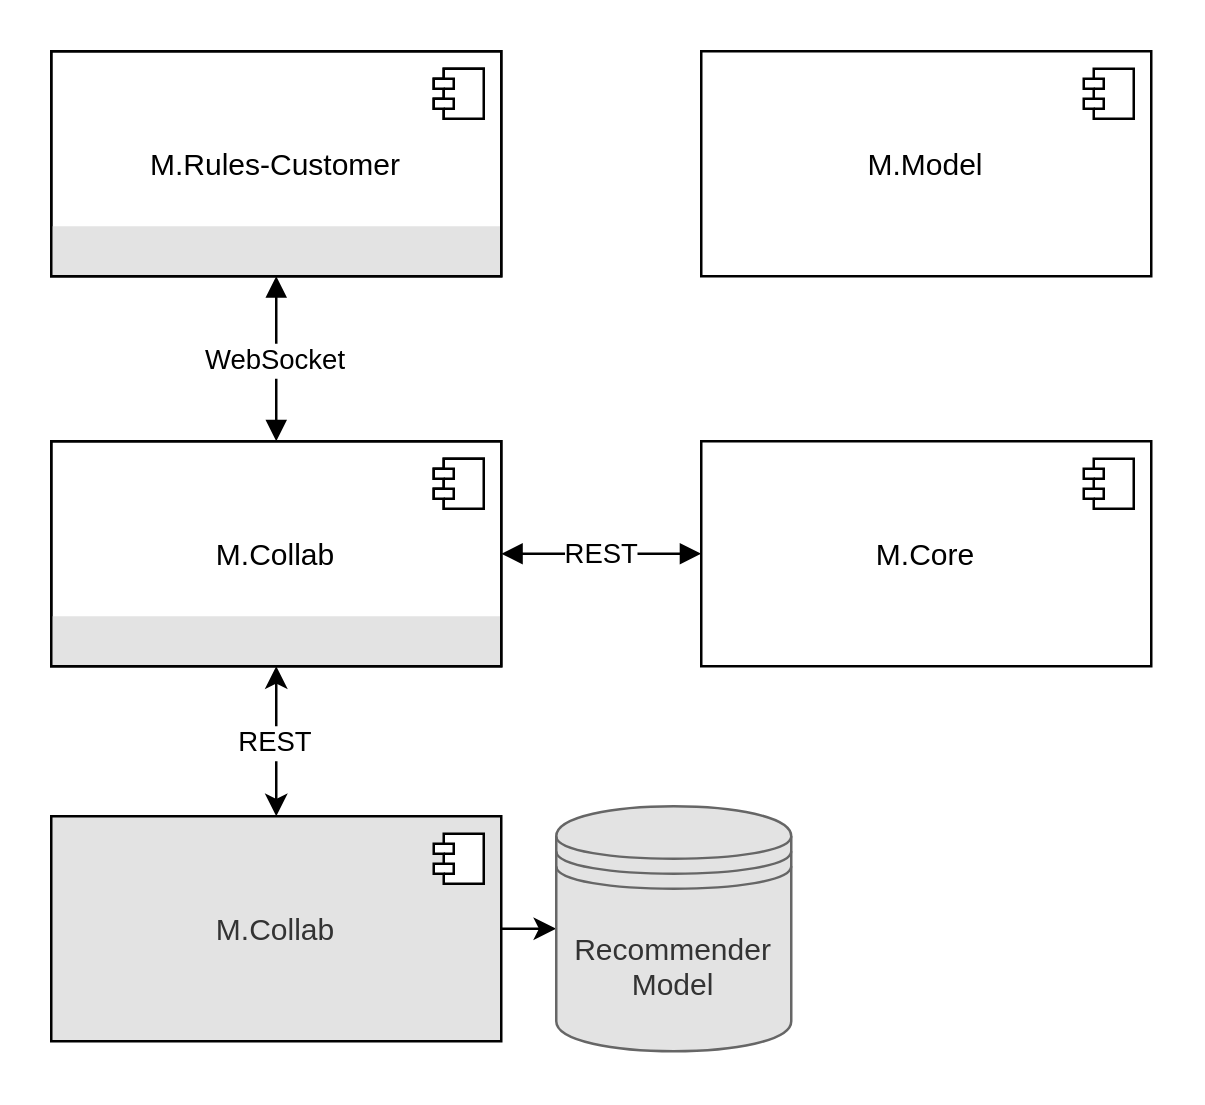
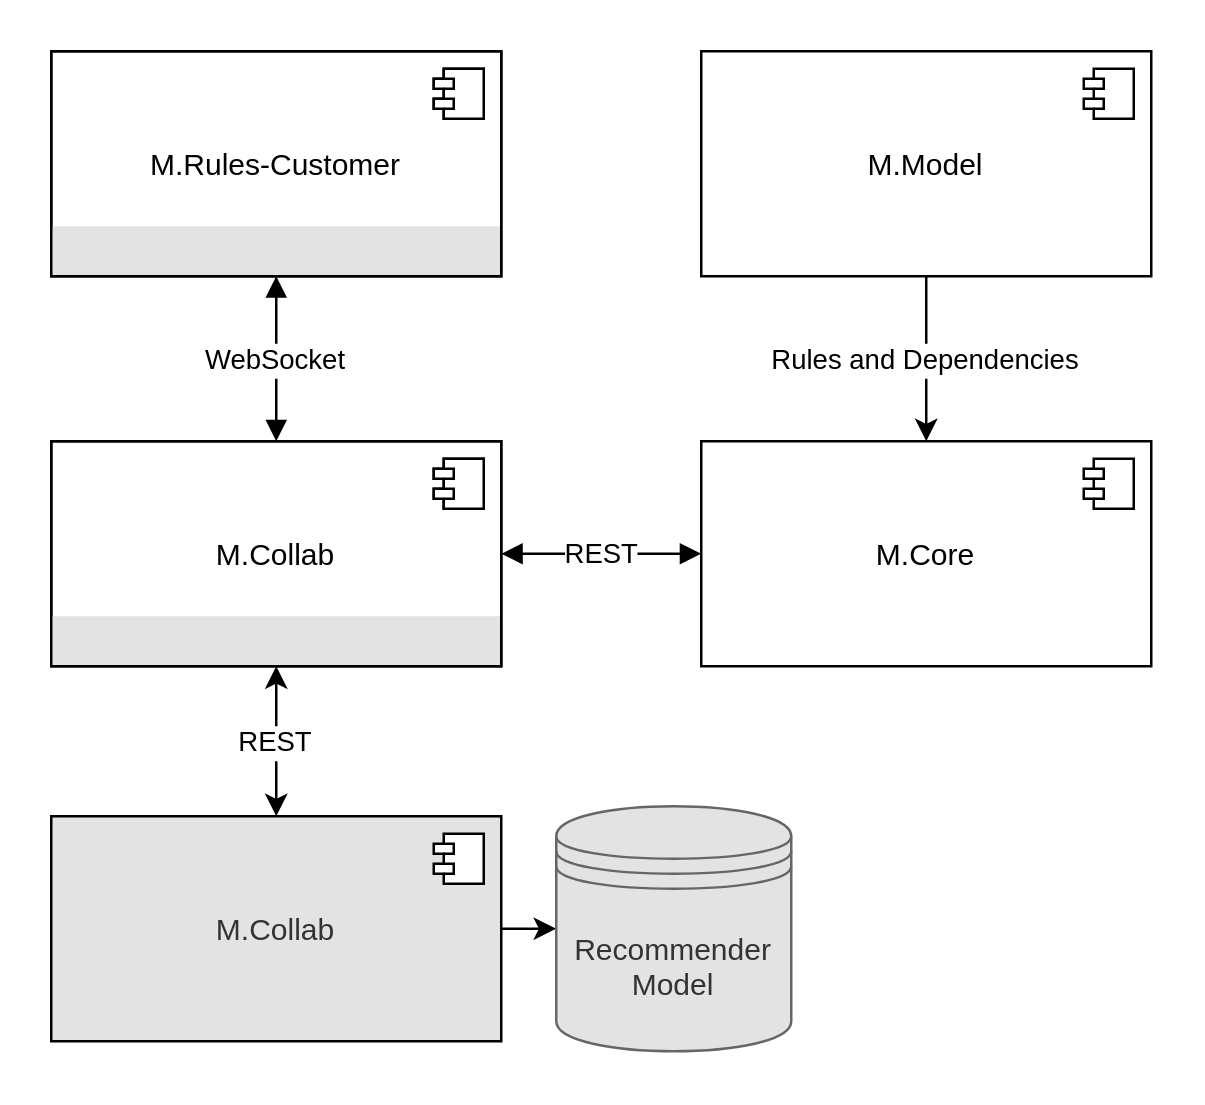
  <mxCell id="0" />
  <mxCell id="1" parent="0" />
+ <mxCell id="2" value="Rules and Dependencies" style="edgeStyle=orthogonalEdgeStyle;rounded=0;orthogonalLoop=1;jettySize=auto;" parent="1" source="3" target="9" edge="1"><mxGeometry x="-0.011" relative="1" as="geometry"><mxPoint as="offset" /></mxGeometry></mxCell>
  <mxCell id="3" value="M.Model" style="" parent="1" vertex="1"><mxGeometry x="280" y="20" width="180" height="90" as="geometry" /></mxCell>
  <mxCell id="4" value="" style="shape=component;jettyWidth=8;jettyHeight=4;" parent="3" vertex="1"><mxGeometry x="1" width="20" height="20" relative="1" as="geometry"><mxPoint x="-27" y="7" as="offset" /></mxGeometry></mxCell>
  <mxCell id="5" value="REST" style="edgeStyle=orthogonalEdgeStyle;rounded=0;orthogonalLoop=1;jettySize=auto;exitX=0.5;exitY=0;exitDx=0;exitDy=0;entryX=0.5;entryY=1;entryDx=0;entryDy=0;startArrow=classic;startFill=1;" parent="1" source="17" target="6" edge="1"><mxGeometry relative="1" as="geometry" /></mxCell>
  <mxCell id="6" value="M.Collab" style="gradientColor=none;shadow=0;glass=0;fillColor=#ffffff;fontColor=#000000;noLabel=1;" parent="1" vertex="1"><mxGeometry x="20" y="176" width="180" height="90" as="geometry" /></mxCell>
  <mxCell id="7" value="" style="shape=component;jettyWidth=8;jettyHeight=4;" parent="6" vertex="1"><mxGeometry x="1" width="20" height="20" relative="1" as="geometry"><mxPoint x="-27" y="7" as="offset" /></mxGeometry></mxCell>
  <mxCell id="8" value="" style="rounded=0;shadow=0;glass=0;comic=0;strokeColor=none;fillColor=#E3E3E3;gradientColor=none;" vertex="1" parent="6"><mxGeometry y="70" width="180" height="20" as="geometry" /></mxCell>
  <mxCell id="9" value="M.Core" style="" parent="1" vertex="1"><mxGeometry x="280" y="176" width="180" height="90" as="geometry" /></mxCell>
  <mxCell id="10" value="" style="shape=component;jettyWidth=8;jettyHeight=4;" parent="9" vertex="1"><mxGeometry x="1" width="20" height="20" relative="1" as="geometry"><mxPoint x="-27" y="7" as="offset" /></mxGeometry></mxCell>
  <mxCell id="11" value="REST" style="endArrow=block;startArrow=block;endFill=1;startFill=1;html=1;entryX=1;entryY=0.5;entryDx=0;entryDy=0;exitX=0;exitY=0.5;exitDx=0;exitDy=0;" parent="1" source="9" target="6" edge="1"><mxGeometry width="160" relative="1" as="geometry"><mxPoint x="140" y="186" as="sourcePoint" /><mxPoint x="300" y="186" as="targetPoint" /><mxPoint as="offset" /></mxGeometry></mxCell>
  <mxCell id="12" value="M.Collab-Customer" style="noLabel=1;" parent="1" vertex="1"><mxGeometry x="20" y="20" width="180" height="90" as="geometry" /></mxCell>
  <mxCell id="13" value="" style="shape=component;jettyWidth=8;jettyHeight=4;" parent="12" vertex="1"><mxGeometry x="1" width="20" height="20" relative="1" as="geometry"><mxPoint x="-27" y="7" as="offset" /></mxGeometry></mxCell>
  <mxCell id="14" value="" style="rounded=0;html=1;shadow=0;glass=0;comic=0;strokeColor=none;fillColor=#E3E3E3;gradientColor=none;" vertex="1" parent="12"><mxGeometry y="70" width="180" height="20" as="geometry" /></mxCell>
  <mxCell id="15" value="WebSocket" style="endArrow=block;startArrow=block;endFill=1;startFill=1;entryX=0.5;entryY=0;entryDx=0;entryDy=0;exitX=0.5;exitY=1;exitDx=0;exitDy=0;" parent="1" source="12" target="6" edge="1"><mxGeometry width="160" relative="1" as="geometry"><mxPoint x="290" y="231" as="sourcePoint" /><mxPoint x="210" y="231" as="targetPoint" /><mxPoint as="offset" /></mxGeometry></mxCell>
  <mxCell id="16" style="edgeStyle=orthogonalEdgeStyle;rounded=0;orthogonalLoop=1;jettySize=auto;html=1;exitX=1;exitY=0.5;exitDx=0;exitDy=0;entryX=0;entryY=0.5;entryDx=0;entryDy=0;startArrow=none;startFill=0;" parent="1" source="17" target="19" edge="1"><mxGeometry relative="1" as="geometry" /></mxCell>
  <mxCell id="17" value="M.Collab" style="comic=0;shadow=0;rounded=0;glass=0;fillColor=#E3E3E3;strokeColor=#000000;fontColor=#333333;noLabel=0;" parent="1" vertex="1"><mxGeometry x="20" y="326" width="180" height="90" as="geometry" /></mxCell>
  <mxCell id="18" value="" style="shape=component;jettyWidth=8;jettyHeight=4;" parent="17" vertex="1"><mxGeometry x="1" width="20" height="20" relative="1" as="geometry"><mxPoint x="-27" y="7" as="offset" /></mxGeometry></mxCell>
  <mxCell id="19" value="Recommender&#10;Model" style="shape=datastore;fillColor=#E3E3E3;strokeColor=#666666;fontColor=#333333;" parent="1" vertex="1"><mxGeometry x="222" y="322" width="94" height="98" as="geometry" /></mxCell>
  <mxCell id="20" value="M.Collab" style="gradientColor=none;shadow=0;glass=0;fillColor=none;fontColor=#000000;noLabel=0;" vertex="1" parent="1"><mxGeometry x="20" y="176" width="180" height="90" as="geometry" /></mxCell>
  <mxCell id="21" value="" style="shape=component;jettyWidth=8;jettyHeight=4;" vertex="1" parent="20"><mxGeometry x="1" width="20" height="20" relative="1" as="geometry"><mxPoint x="-27" y="7" as="offset" /></mxGeometry></mxCell>
  <mxCell id="22" value="M.Rules-Customer" style="noLabel=0;fillColor=none;" vertex="1" parent="1"><mxGeometry x="20" y="20" width="180" height="90" as="geometry" /></mxCell>
  <mxCell id="23" value="" style="shape=component;jettyWidth=8;jettyHeight=4;" vertex="1" parent="22"><mxGeometry x="1" width="20" height="20" relative="1" as="geometry"><mxPoint x="-27" y="7" as="offset" /></mxGeometry></mxCell>
